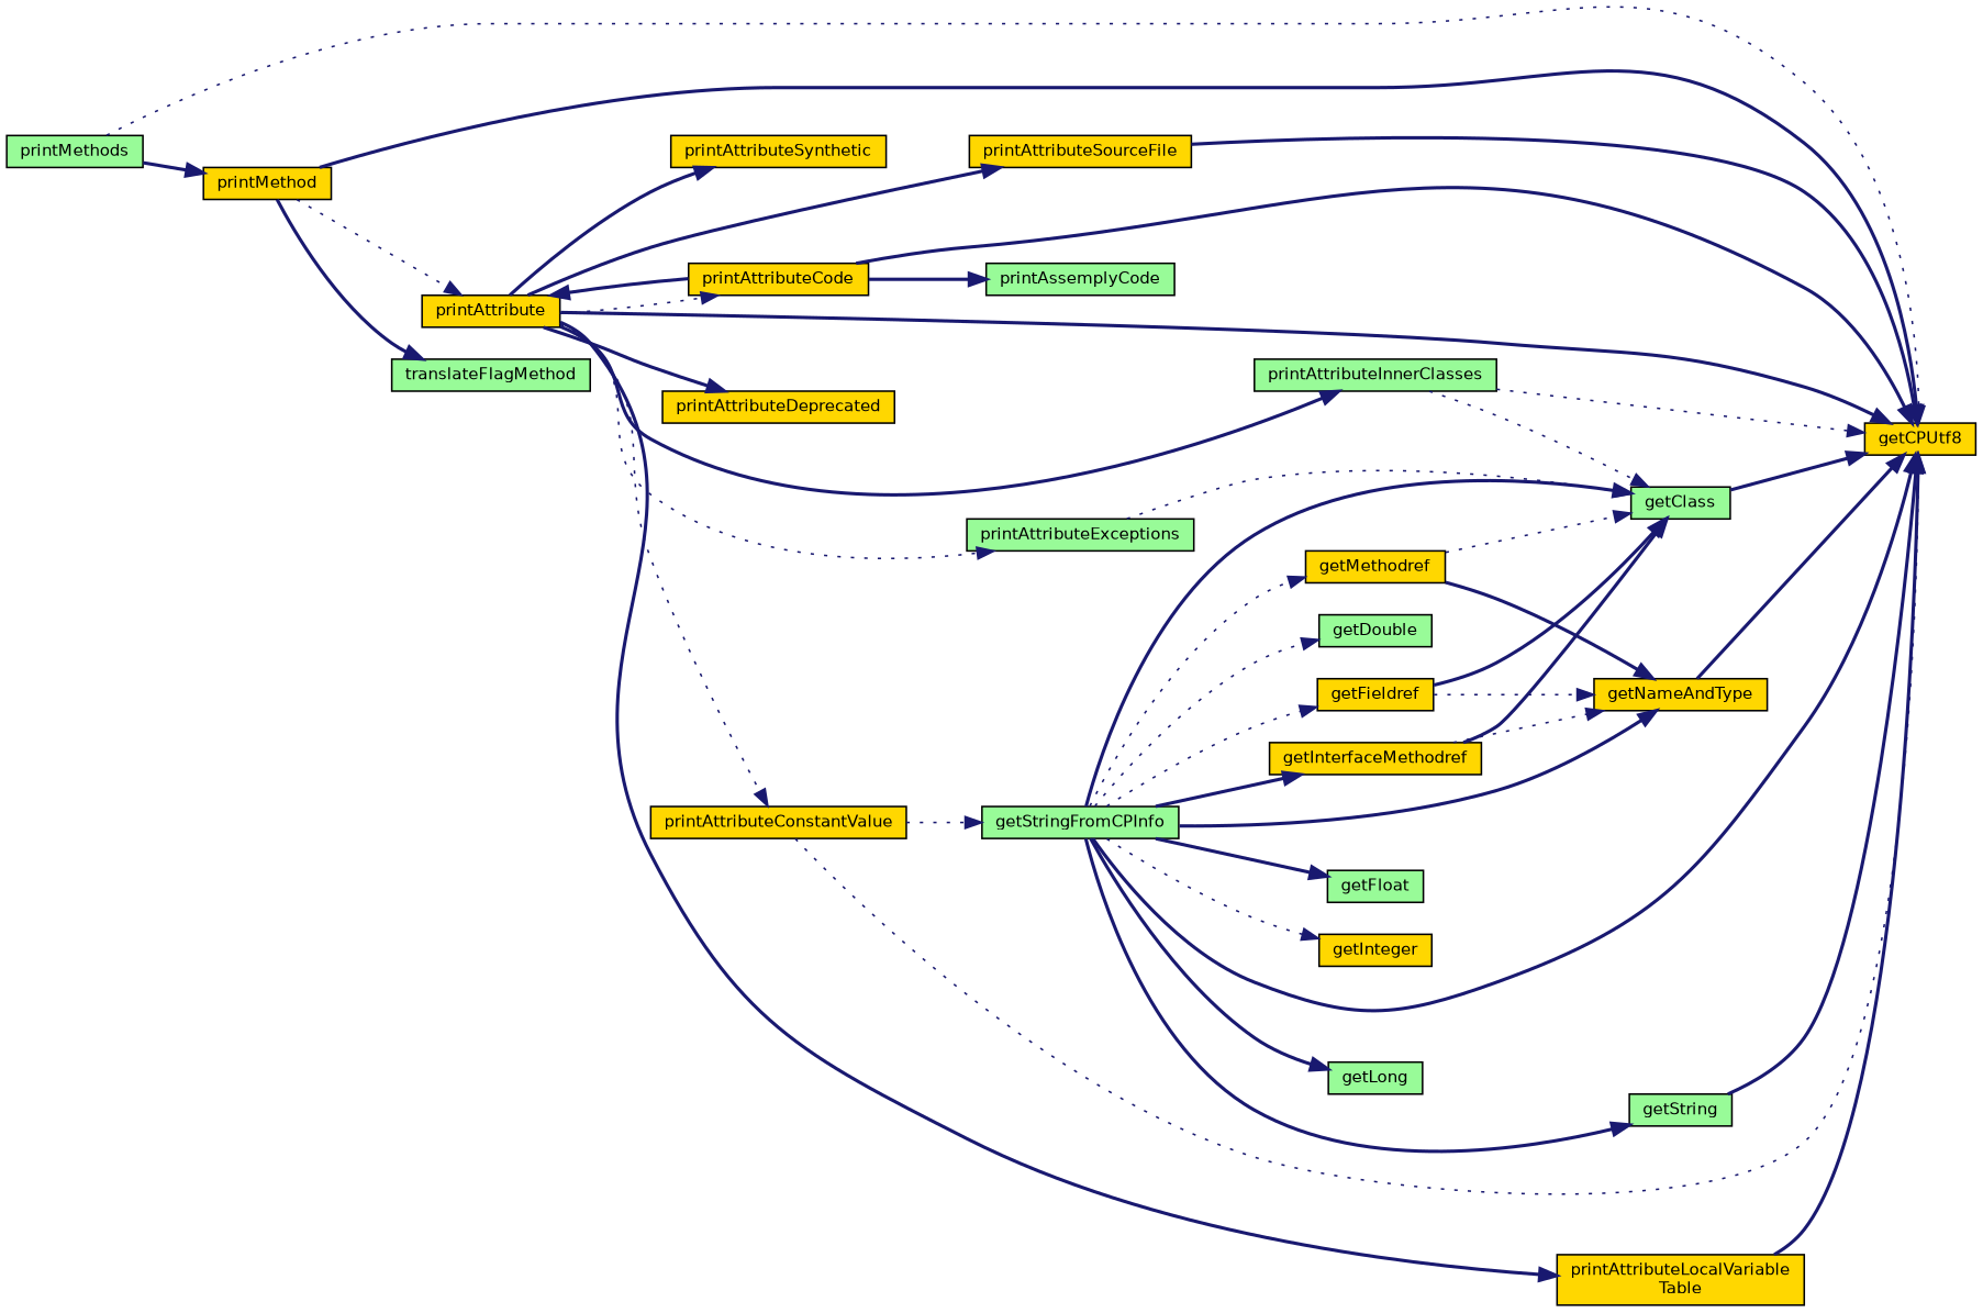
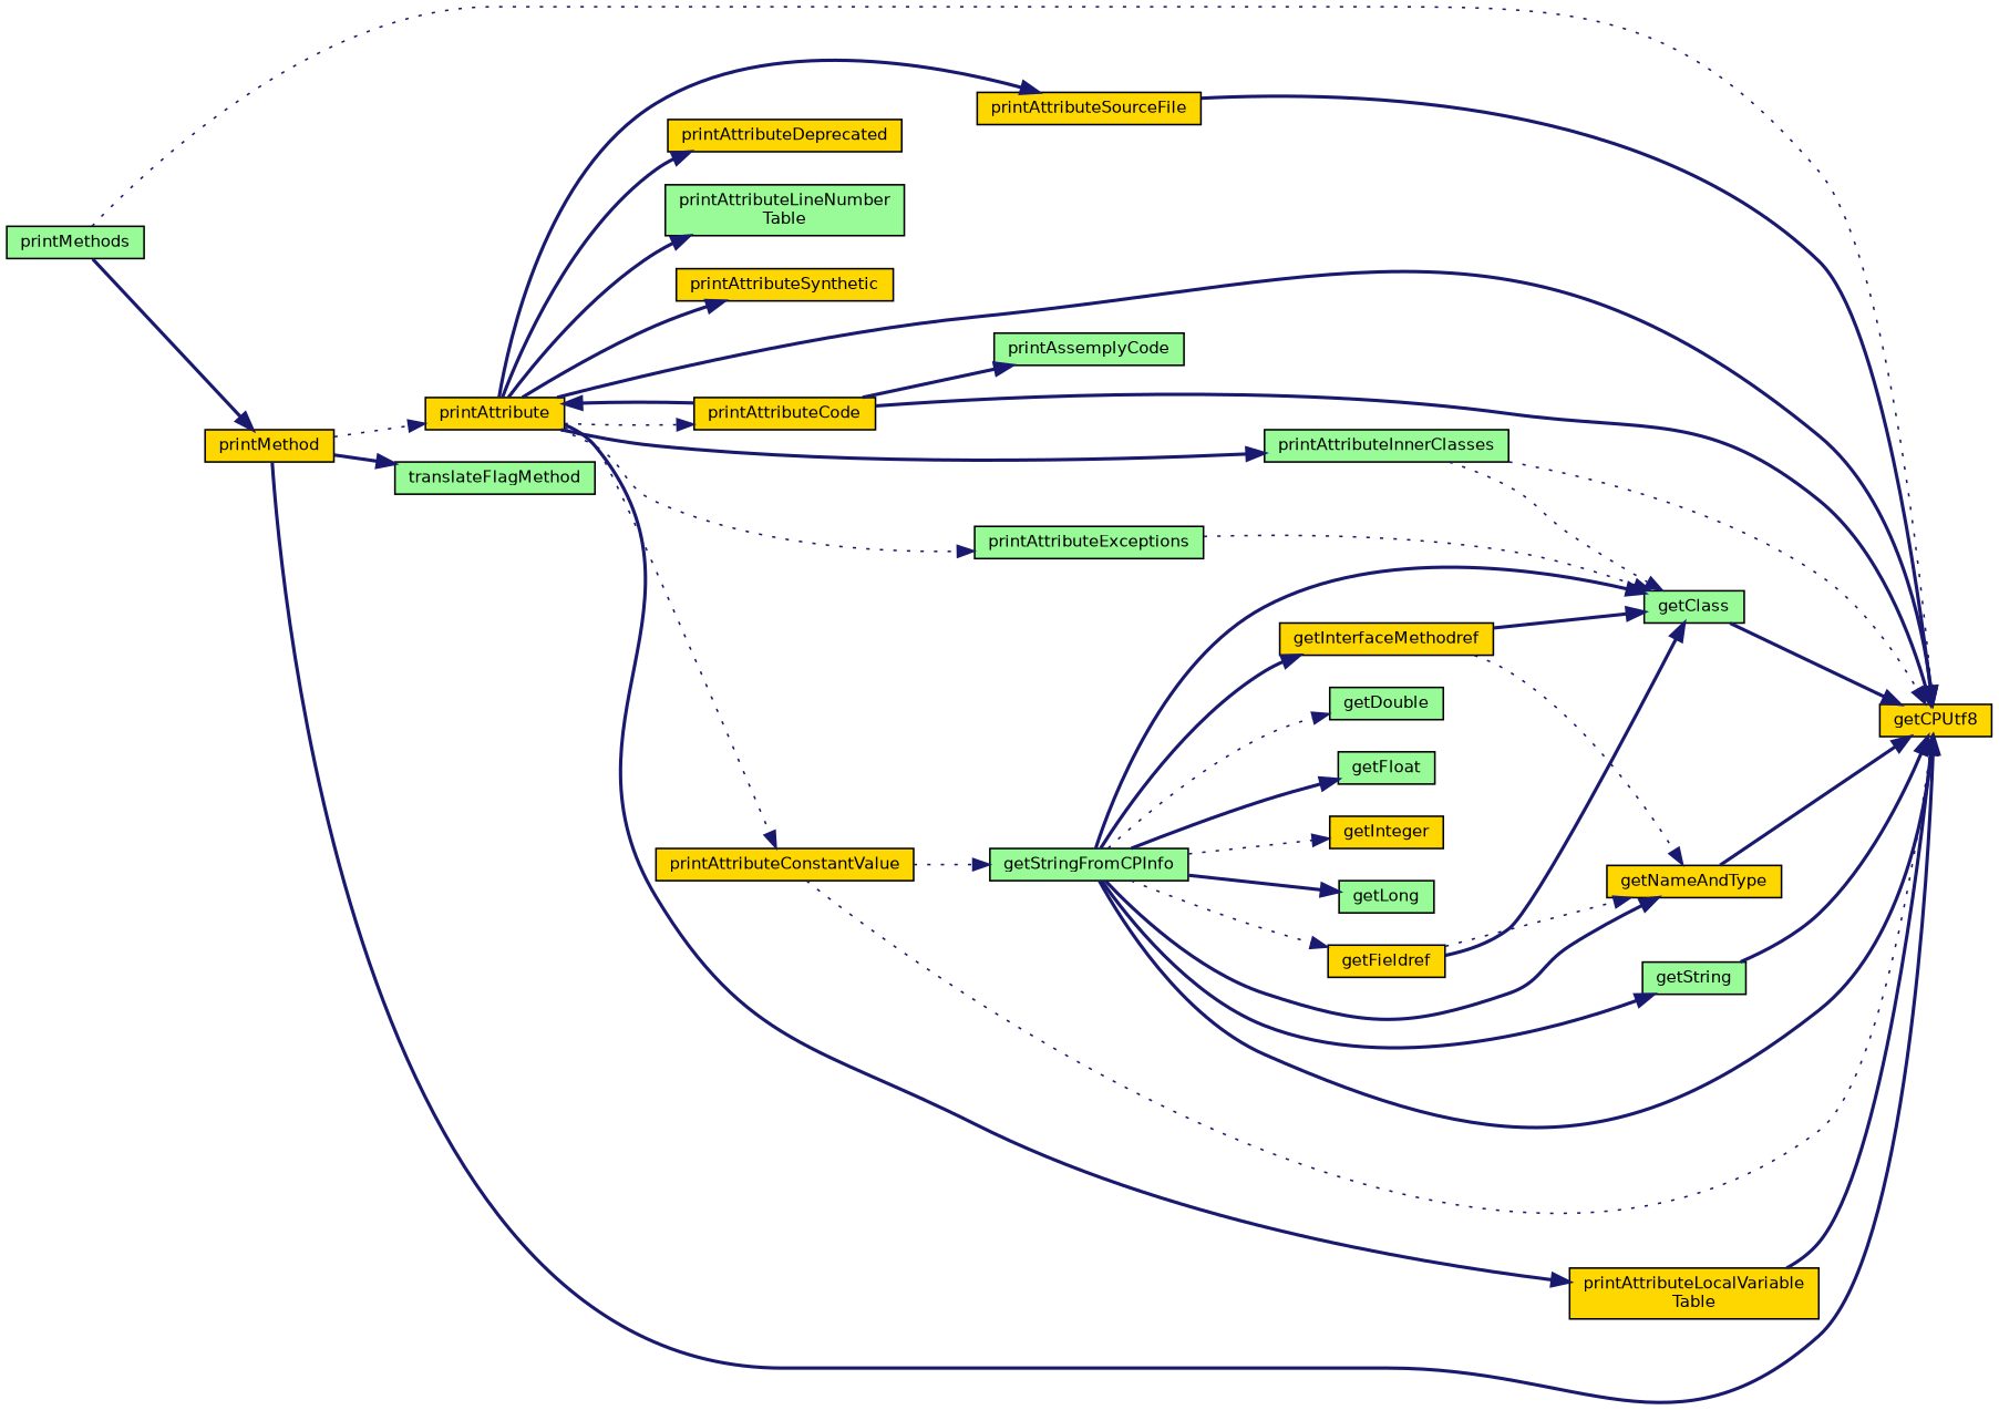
  digraph {
    rankdir=LR
    node [color=black fillcolor=gold fontname=Helvetica fontsize=10 shape=record style=filled]
    edge [color=midnightblue fontname=Helvetica fontsize=10 labelfontname=Helvetica labelfontsize=10 style=bold]
    n1 [fillcolor=palegreen fontcolor=black height=0.2 label=printMethods width=0.4]
    n2 [height=0.2 label=getCPUtf8 width=0.4]
    n3 [height=0.2 label=printMethod width=0.4]
    n4 [height=0.2 label=printAttribute width=0.4]
    n5 [fillcolor=palegreen height=0.2 label=translateFlagMethod width=0.4]
    n6 [height=0.2 label=printAttributeCode width=0.4]
    n7 [height=0.2 label=printAttributeConstantValue width=0.4]
    n8 [height=0.2 label=printAttributeDeprecated width=0.4]
    n9 [fillcolor=palegreen height=0.2 label=printAttributeExceptions width=0.4]
    n10 [fillcolor=palegreen height=0.2 label=printAttributeInnerClasses width=0.4]
+   n11 [fillcolor=palegreen height=0.2 label="printAttributeLineNumber\lTable" width=0.4]
    n12 [height=0.2 label="printAttributeLocalVariable\lTable" width=0.4]
    n13 [height=0.2 label=printAttributeSourceFile width=0.4]
    n14 [height=0.2 label=printAttributeSynthetic width=0.4]
    n15 [fillcolor=palegreen height=0.2 label=printAssemplyCode width=0.4]
    n16 [fillcolor=palegreen height=0.2 label=getStringFromCPInfo width=0.4]
    n17 [fillcolor=palegreen height=0.2 label=getClass width=0.4]
    n18 [fillcolor=palegreen height=0.2 label=getDouble width=0.4]
    n19 [height=0.2 label=getFieldref width=0.4]
    n20 [height=0.2 label=getNameAndType width=0.4]
    n21 [fillcolor=palegreen height=0.2 label=getFloat width=0.4]
    n22 [height=0.2 label=getInteger width=0.4]
    n23 [height=0.2 label=getInterfaceMethodref width=0.4]
    n24 [fillcolor=palegreen height=0.2 label=getLong width=0.4]
-   n25 [height=0.2 label=getMethodref width=0.4]
    n26 [fillcolor=palegreen height=0.2 label=getString width=0.4]
    n1 -> n2 [style=dotted]
    n1 -> n3
    n3 -> n2
    n3 -> n4 [style=dotted]
    n3 -> n5
    n4 -> n2
    n4 -> n6 [style=dotted]
    n4 -> n7 [style=dotted]
    n4 -> n8
    n4 -> n9 [style=dotted]
    n4 -> n10
+   n4 -> n11
    n4 -> n12
    n4 -> n13
    n4 -> n14
    n6 -> n2
    n6 -> n4
    n6 -> n15
    n7 -> n2 [style=dotted]
    n7 -> n16 [style=dotted]
    n9 -> n17 [style=dotted]
    n10 -> n2 [style=dotted]
    n10 -> n17 [style=dotted]
    n12 -> n2
    n13 -> n2
    n16 -> n2
    n16 -> n17
    n16 -> n18 [style=dotted]
    n16 -> n19 [style=dotted]
    n16 -> n20
    n16 -> n21
    n16 -> n22 [style=dotted]
    n16 -> n23
    n16 -> n24
-   n16 -> n25 [style=dotted]
    n16 -> n26
    n17 -> n2
    n19 -> n17
    n19 -> n20 [style=dotted]
    n20 -> n2
    n23 -> n17
    n23 -> n20 [style=dotted]
-   n25 -> n17 [style=dotted]
-   n25 -> n20
    n26 -> n2
  }
